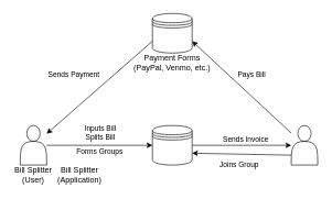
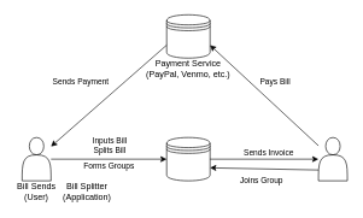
  <mxCell id="0" />
  <mxCell id="1" parent="0" />
  <mxCell id="2" value="" style="shape=actor;whiteSpace=wrap;html=1;" vertex="1" parent="1"><mxGeometry x="30" y="190" width="40" height="60" as="geometry" /></mxCell>
- <mxCell id="3" value="Bill Splitter&lt;br&gt;(User)" style="text;html=1;strokeColor=none;fillColor=none;align=center;verticalAlign=middle;whiteSpace=wrap;rounded=0;" vertex="1" parent="1"><mxGeometry x="20" y="250" width="60" height="30" as="geometry" /></mxCell>
+ <mxCell id="3" value="Bill Sends&lt;br&gt;(User)" style="text;html=1;strokeColor=none;fillColor=none;align=center;verticalAlign=middle;whiteSpace=wrap;rounded=0;" vertex="1" parent="1"><mxGeometry x="20" y="250" width="60" height="30" as="geometry" /></mxCell>
  <mxCell id="4" value="" style="shape=datastore;whiteSpace=wrap;html=1;" vertex="1" parent="1"><mxGeometry x="230" y="190" width="60" height="60" as="geometry" /></mxCell>
  <mxCell id="5" value="Bill Splitter&lt;br&gt;(Application)" style="text;html=1;strokeColor=none;fillColor=none;align=center;verticalAlign=middle;whiteSpace=wrap;rounded=0;" vertex="1" parent="1"><mxGeometry x="90" y="250" width="60" height="30" as="geometry" /></mxCell>
  <mxCell id="6" value="" style="shape=actor;whiteSpace=wrap;html=1;" vertex="1" parent="1"><mxGeometry x="440" y="190" width="40" height="60" as="geometry" /></mxCell>
  <mxCell id="7" value="" style="shape=datastore;whiteSpace=wrap;html=1;" vertex="1" parent="1"><mxGeometry x="230" y="20" width="60" height="60" as="geometry" /></mxCell>
- <mxCell id="8" value="Payment Forms (PayPal, Venmo, etc.)" style="text;html=1;strokeColor=none;fillColor=none;align=center;verticalAlign=middle;whiteSpace=wrap;rounded=0;" vertex="1" parent="1"><mxGeometry x="200" y="80" width="120" height="30" as="geometry" /></mxCell>
+ <mxCell id="8" value="Payment Service (PayPal, Venmo, etc.)" style="text;html=1;strokeColor=none;fillColor=none;align=center;verticalAlign=middle;whiteSpace=wrap;rounded=0;" vertex="1" parent="1"><mxGeometry x="200" y="80" width="120" height="30" as="geometry" /></mxCell>
  <mxCell id="9" value="Forms Groups" style="endArrow=classic;html=1;rounded=0;" edge="1" parent="1" source="2" target="4"><mxGeometry y="-10" width="50" height="50" relative="1" as="geometry"><mxPoint x="60" y="230" as="sourcePoint" /><mxPoint x="110" y="180" as="targetPoint" /><mxPoint as="offset" /></mxGeometry></mxCell>
  <mxCell id="10" value="Inputs Bill&lt;br&gt;Splits Bill" style="edgeLabel;html=1;align=center;verticalAlign=middle;resizable=0;points=[];" connectable="0" vertex="1" parent="9"><mxGeometry x="-0.125" y="-3" relative="1" as="geometry"><mxPoint x="10" y="-23" as="offset" /></mxGeometry></mxCell>
  <mxCell id="11" value="" style="endArrow=classic;html=1;rounded=0;" edge="1" parent="1" source="4" target="6"><mxGeometry width="50" height="50" relative="1" as="geometry"><mxPoint x="380" y="130" as="sourcePoint" /><mxPoint x="430" y="80" as="targetPoint" /></mxGeometry></mxCell>
  <mxCell id="12" value="Sends Invoice" style="edgeLabel;html=1;align=center;verticalAlign=middle;resizable=0;points=[];" connectable="0" vertex="1" parent="11"><mxGeometry x="-0.24" y="-1" relative="1" as="geometry"><mxPoint x="23" y="-11" as="offset" /></mxGeometry></mxCell>
  <mxCell id="13" value="" style="endArrow=classic;html=1;rounded=0;entryX=1;entryY=0.7;entryDx=0;entryDy=0;" edge="1" parent="1" source="6" target="7"><mxGeometry width="50" height="50" relative="1" as="geometry"><mxPoint x="730" y="110" as="sourcePoint" /><mxPoint x="780" y="60" as="targetPoint" /></mxGeometry></mxCell>
  <mxCell id="14" value="Pays Bill" style="edgeLabel;html=1;align=center;verticalAlign=middle;resizable=0;points=[];" connectable="0" vertex="1" parent="13"><mxGeometry x="0.08" y="-2" relative="1" as="geometry"><mxPoint x="19" y="-13" as="offset" /></mxGeometry></mxCell>
  <mxCell id="15" value="" style="endArrow=classic;html=1;rounded=0;exitX=0;exitY=0.7;exitDx=0;exitDy=0;" edge="1" parent="1" source="7" target="2"><mxGeometry width="50" height="50" relative="1" as="geometry"><mxPoint x="60" y="80" as="sourcePoint" /><mxPoint x="110" y="30" as="targetPoint" /></mxGeometry></mxCell>
  <mxCell id="16" value="Sends Payment" style="edgeLabel;html=1;align=center;verticalAlign=middle;resizable=0;points=[];" connectable="0" vertex="1" parent="15"><mxGeometry x="-0.047" y="-1" relative="1" as="geometry"><mxPoint x="-43" y="-15" as="offset" /></mxGeometry></mxCell>
  <mxCell id="17" value="" style="endArrow=classic;html=1;rounded=0;exitX=0;exitY=0.75;exitDx=0;exitDy=0;entryX=1;entryY=0.7;entryDx=0;entryDy=0;" edge="1" parent="1" source="6" target="4"><mxGeometry width="50" height="50" relative="1" as="geometry"><mxPoint x="540" y="390" as="sourcePoint" /><mxPoint x="590" y="340" as="targetPoint" /></mxGeometry></mxCell>
  <mxCell id="18" value="Joins Group" style="edgeLabel;html=1;align=center;verticalAlign=middle;resizable=0;points=[];" connectable="0" vertex="1" parent="17"><mxGeometry x="-0.093" y="-1" relative="1" as="geometry"><mxPoint x="-12" y="17" as="offset" /></mxGeometry></mxCell>
